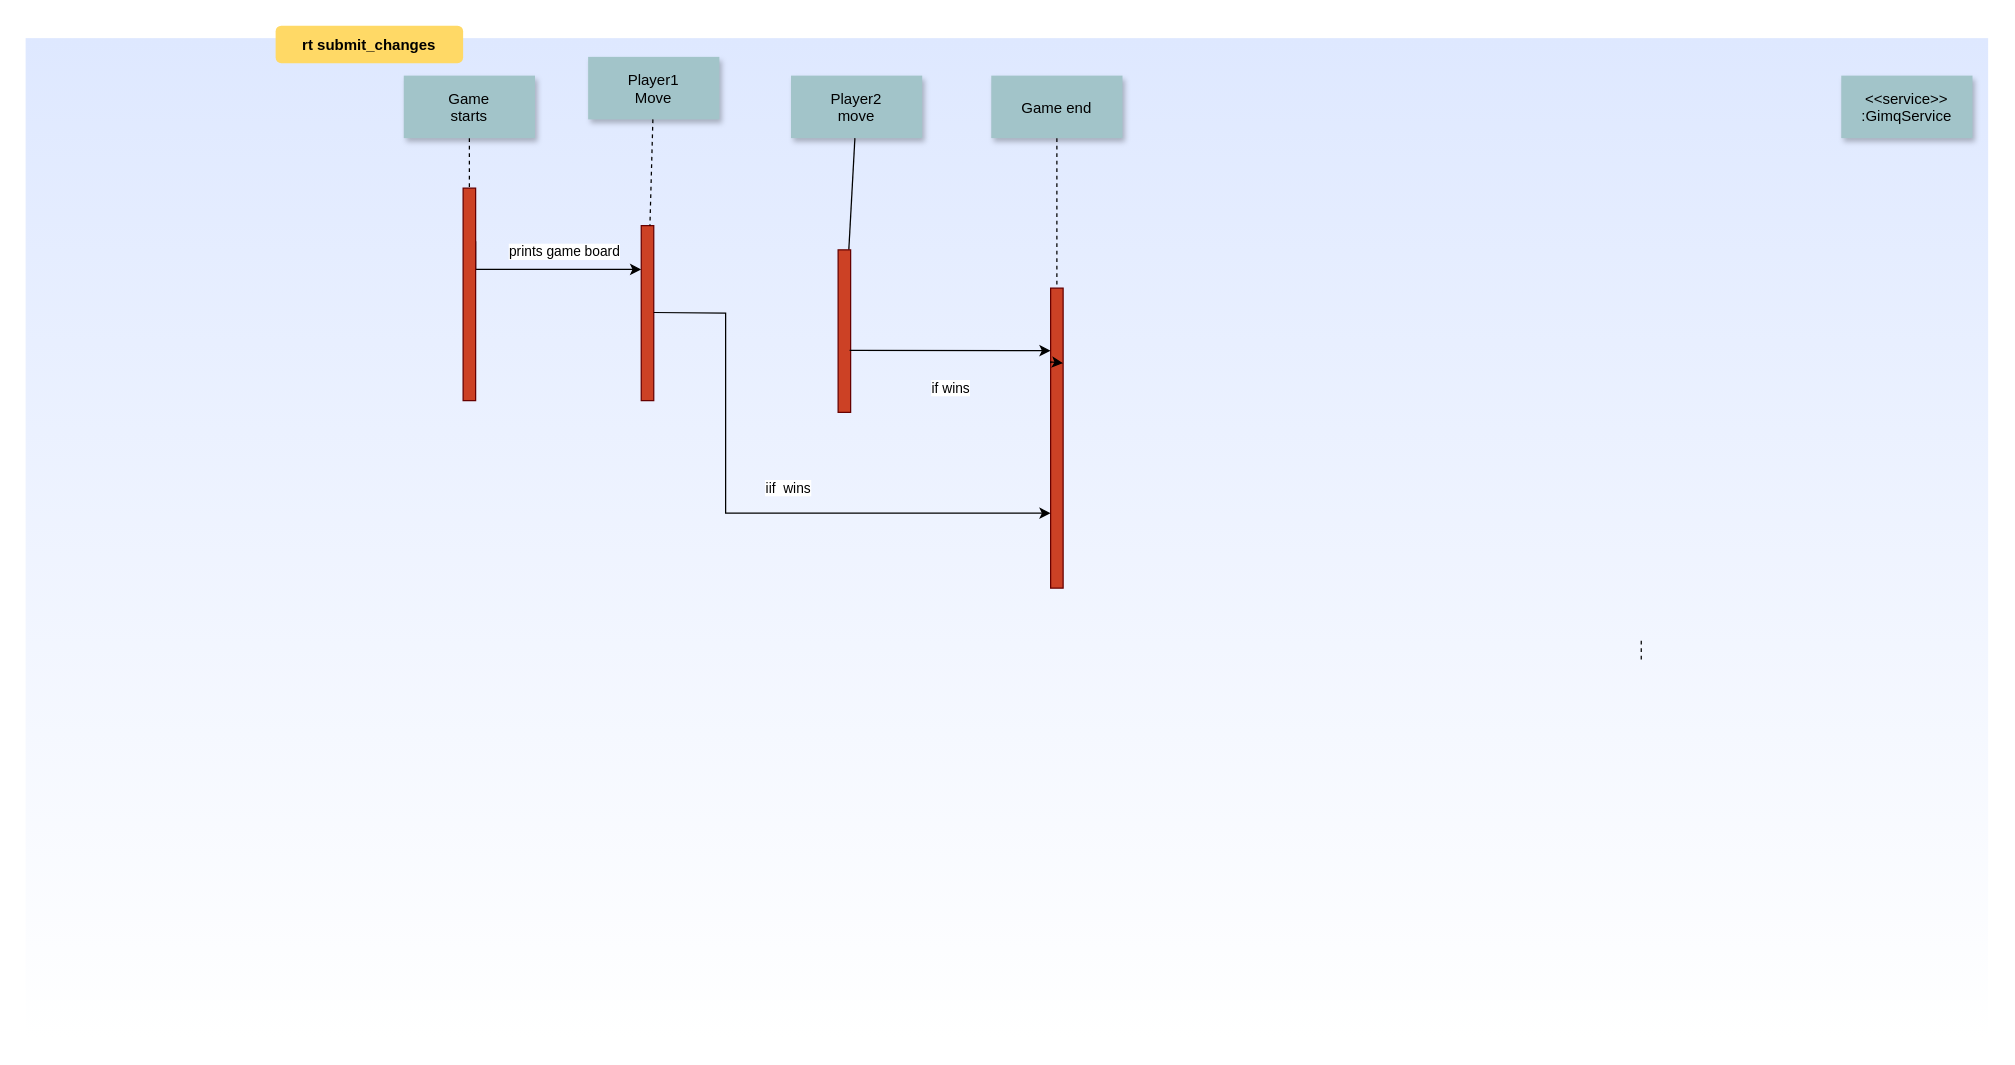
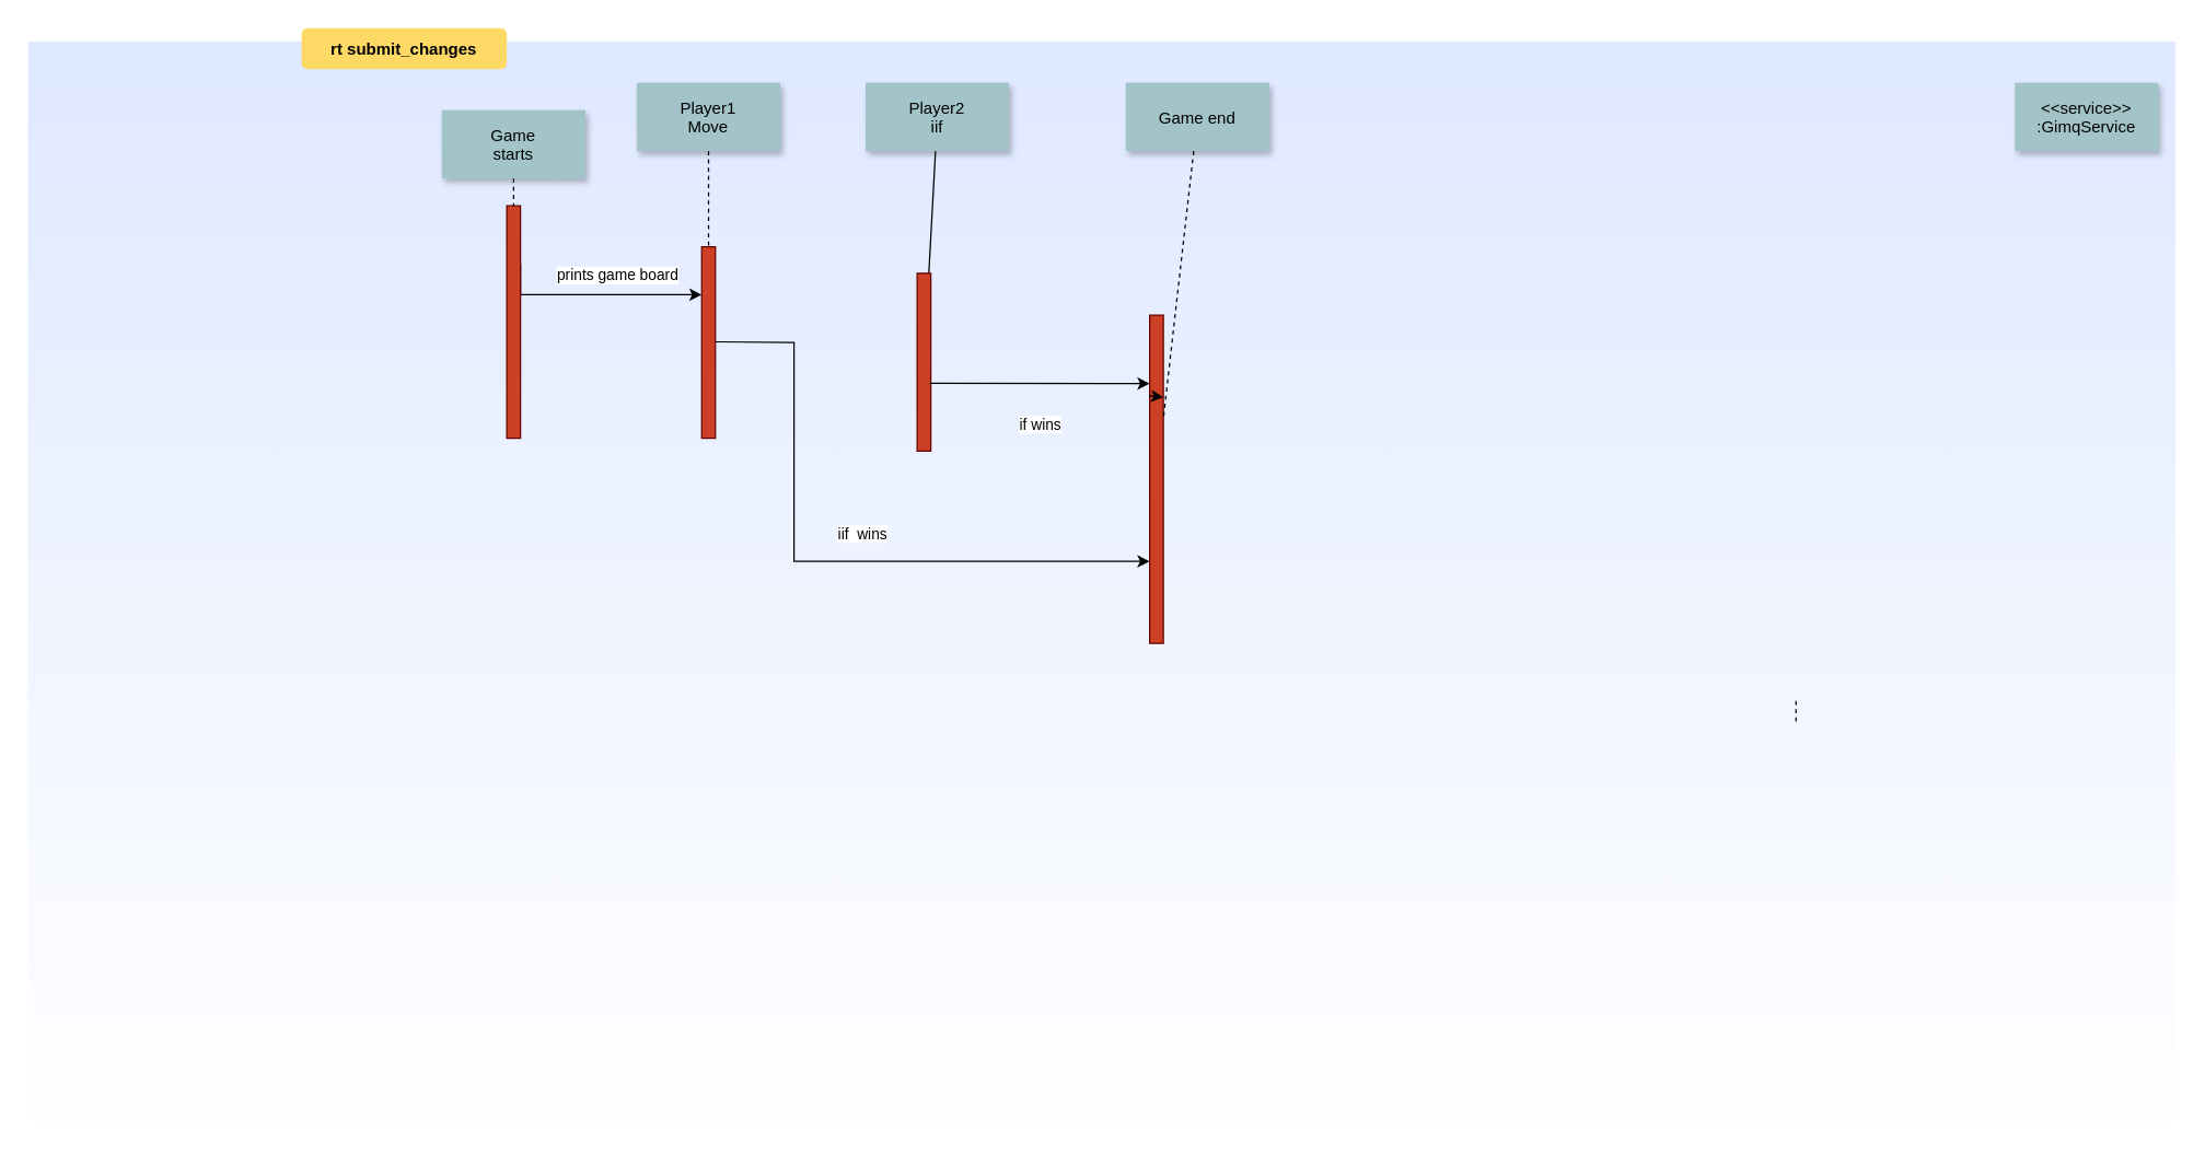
  <mxCell id="0" />
  <mxCell id="1" parent="0" />
  <mxCell id="2" value="" style="fillColor=#DEE8FF;strokeColor=none;gradientColor=#ffffff;" parent="1" vertex="1"><mxGeometry x="20" y="30" width="1570" height="800" as="geometry" /></mxCell>
  <mxCell id="3" style="edgeStyle=orthogonalEdgeStyle;rounded=0;orthogonalLoop=1;jettySize=auto;html=1;exitX=1;exitY=0.25;exitDx=0;exitDy=0;entryX=0;entryY=0.25;entryDx=0;entryDy=0;" edge="1" parent="1" source="5" target="7"><mxGeometry relative="1" as="geometry"><Array as="points"><mxPoint x="380" y="215" /></Array></mxGeometry></mxCell>
  <mxCell id="4" value="prints game board" style="edgeLabel;html=1;align=center;verticalAlign=middle;resizable=0;points=[];" vertex="1" connectable="0" parent="3"><mxGeometry x="-0.221" y="4" relative="1" as="geometry"><mxPoint x="33" y="-11" as="offset" /></mxGeometry></mxCell>
  <mxCell id="5" value="" style="fillColor=#CC4125;strokeColor=#660000" parent="1" vertex="1"><mxGeometry x="370" y="150" width="10" height="170" as="geometry" /></mxCell>
- <mxCell id="6" value="Game&#10;starts" style="shadow=1;fillColor=#A2C4C9;strokeColor=none" parent="1" vertex="1"><mxGeometry x="322.5" y="60" width="105" height="50" as="geometry" /></mxCell>
+ <mxCell id="6" value="Game&#10;starts" style="shadow=1;fillColor=#A2C4C9;strokeColor=none" parent="1" vertex="1"><mxGeometry x="322.5" y="80" width="105" height="50" as="geometry" /></mxCell>
  <mxCell id="7" value="" style="fillColor=#CC4125;strokeColor=#660000" parent="1" vertex="1"><mxGeometry x="512.5" y="180" width="10" height="140" as="geometry" /></mxCell>
- <mxCell id="8" value="Player1&#10;Move" style="shadow=1;fillColor=#A2C4C9;strokeColor=none" parent="1" vertex="1"><mxGeometry x="470" y="45" width="105" height="50" as="geometry" /></mxCell>
+ <mxCell id="8" value="Player1&#10;Move" style="shadow=1;fillColor=#A2C4C9;strokeColor=none" parent="1" vertex="1"><mxGeometry x="465" y="60" width="105" height="50" as="geometry" /></mxCell>
  <mxCell id="9" value="" style="edgeStyle=none;endArrow=none;dashed=1" parent="1" source="8" target="7" edge="1"><mxGeometry x="272.335" y="165" width="100" height="100" as="geometry"><mxPoint x="517.259" y="110" as="sourcePoint" /><mxPoint x="517.576" y="165" as="targetPoint" /></mxGeometry></mxCell>
- <mxCell id="10" value="Player2&#10;move" style="shadow=1;fillColor=#A2C4C9;strokeColor=none" parent="1" vertex="1"><mxGeometry x="632.284" y="60" width="105" height="50" as="geometry" /></mxCell>
+ <mxCell id="10" value="Player2&#10;iif" style="shadow=1;fillColor=#A2C4C9;strokeColor=none" parent="1" vertex="1"><mxGeometry x="632.284" y="60" width="105" height="50" as="geometry" /></mxCell>
  <mxCell id="11" value="" style="edgeStyle=none;endArrow=none" parent="1" source="10" target="12" edge="1"><mxGeometry x="437.043" y="270" width="100" height="100" as="geometry"><mxPoint x="684.543" y="220" as="sourcePoint" /><mxPoint x="684.543" y="240" as="targetPoint" /></mxGeometry></mxCell>
  <mxCell id="12" value="" style="fillColor=#CC4125;strokeColor=#660000" parent="1" vertex="1"><mxGeometry x="670.004" y="199.394" width="10" height="130" as="geometry" /></mxCell>
  <mxCell id="13" value="" style="fillColor=#CC4125;strokeColor=#660000" parent="1" vertex="1"><mxGeometry x="840" y="230" width="10" height="240" as="geometry" /></mxCell>
- <mxCell id="14" value="Game end" style="shadow=1;fillColor=#A2C4C9;strokeColor=none" parent="1" vertex="1"><mxGeometry x="792.5" y="60" width="105" height="50" as="geometry" /></mxCell>
+ <mxCell id="14" value="Game end" style="shadow=1;fillColor=#A2C4C9;strokeColor=none" parent="1" vertex="1"><mxGeometry x="822.5" y="60" width="105" height="50" as="geometry" /></mxCell>
  <mxCell id="15" value="" style="edgeStyle=none;endArrow=none;dashed=1" parent="1" source="14" target="13" edge="1"><mxGeometry x="614.488" y="175.0" width="100" height="100" as="geometry"><mxPoint x="844.653" y="110" as="sourcePoint" /><mxPoint x="844.653" y="260" as="targetPoint" /></mxGeometry></mxCell>
  <mxCell id="16" value="" style="edgeStyle=elbowEdgeStyle;elbow=horizontal;endArrow=none;dashed=1" parent="1" source="6" target="5" edge="1"><mxGeometry x="230.0" y="310" width="100" height="100" as="geometry"><mxPoint x="400" y="410" as="sourcePoint" /><mxPoint x="500" y="310" as="targetPoint" /></mxGeometry></mxCell>
  <mxCell id="17" value="" style="edgeStyle=none;endArrow=none;dashed=1" parent="1" edge="1"><mxGeometry x="1204.071" y="380.087" width="100" height="100" as="geometry"><mxPoint x="1312.5" y="512.083" as="sourcePoint" /><mxPoint x="1312.5" y="530" as="targetPoint" /></mxGeometry></mxCell>
  <mxCell id="18" value="&lt;&lt;service&gt;&gt;&#10;:GimqService" style="shadow=1;fillColor=#A2C4C9;strokeColor=none" parent="1" vertex="1"><mxGeometry x="1472.5" y="60" width="105" height="50" as="geometry" /></mxCell>
  <mxCell id="19" value="rt submit_changes" style="rounded=1;fontStyle=1;fillColor=#FFD966;strokeColor=none" parent="1" vertex="1"><mxGeometry x="220" y="20" width="150" height="30" as="geometry" /></mxCell>
  <mxCell id="20" style="edgeStyle=orthogonalEdgeStyle;rounded=0;orthogonalLoop=1;jettySize=auto;html=1;exitX=0;exitY=0.25;exitDx=0;exitDy=0;entryX=1;entryY=0.25;entryDx=0;entryDy=0;" edge="1" parent="1" source="13" target="13"><mxGeometry relative="1" as="geometry"><Array as="points"><mxPoint x="840" y="289" /></Array></mxGeometry></mxCell>
  <mxCell id="21" value="iif&amp;nbsp; wins" style="endArrow=classic;html=1;rounded=0;entryX=0;entryY=0.75;entryDx=0;entryDy=0;" edge="1" parent="1" target="13"><mxGeometry x="0.12" y="20" relative="1" as="geometry"><mxPoint x="522.5" y="249.5" as="sourcePoint" /><mxPoint x="590" y="250" as="targetPoint" /><Array as="points"><mxPoint x="580" y="250" /><mxPoint x="580" y="410" /></Array><mxPoint x="1" as="offset" /></mxGeometry></mxCell>
  <mxCell id="22" value="if wins" style="endArrow=classic;html=1;rounded=0;exitX=0.92;exitY=0.619;exitDx=0;exitDy=0;exitPerimeter=0;" edge="1" parent="1" source="12"><mxGeometry x="0.005" y="-30" relative="1" as="geometry"><mxPoint x="692.5" y="280" as="sourcePoint" /><mxPoint x="840" y="280" as="targetPoint" /><mxPoint as="offset" /></mxGeometry></mxCell>
